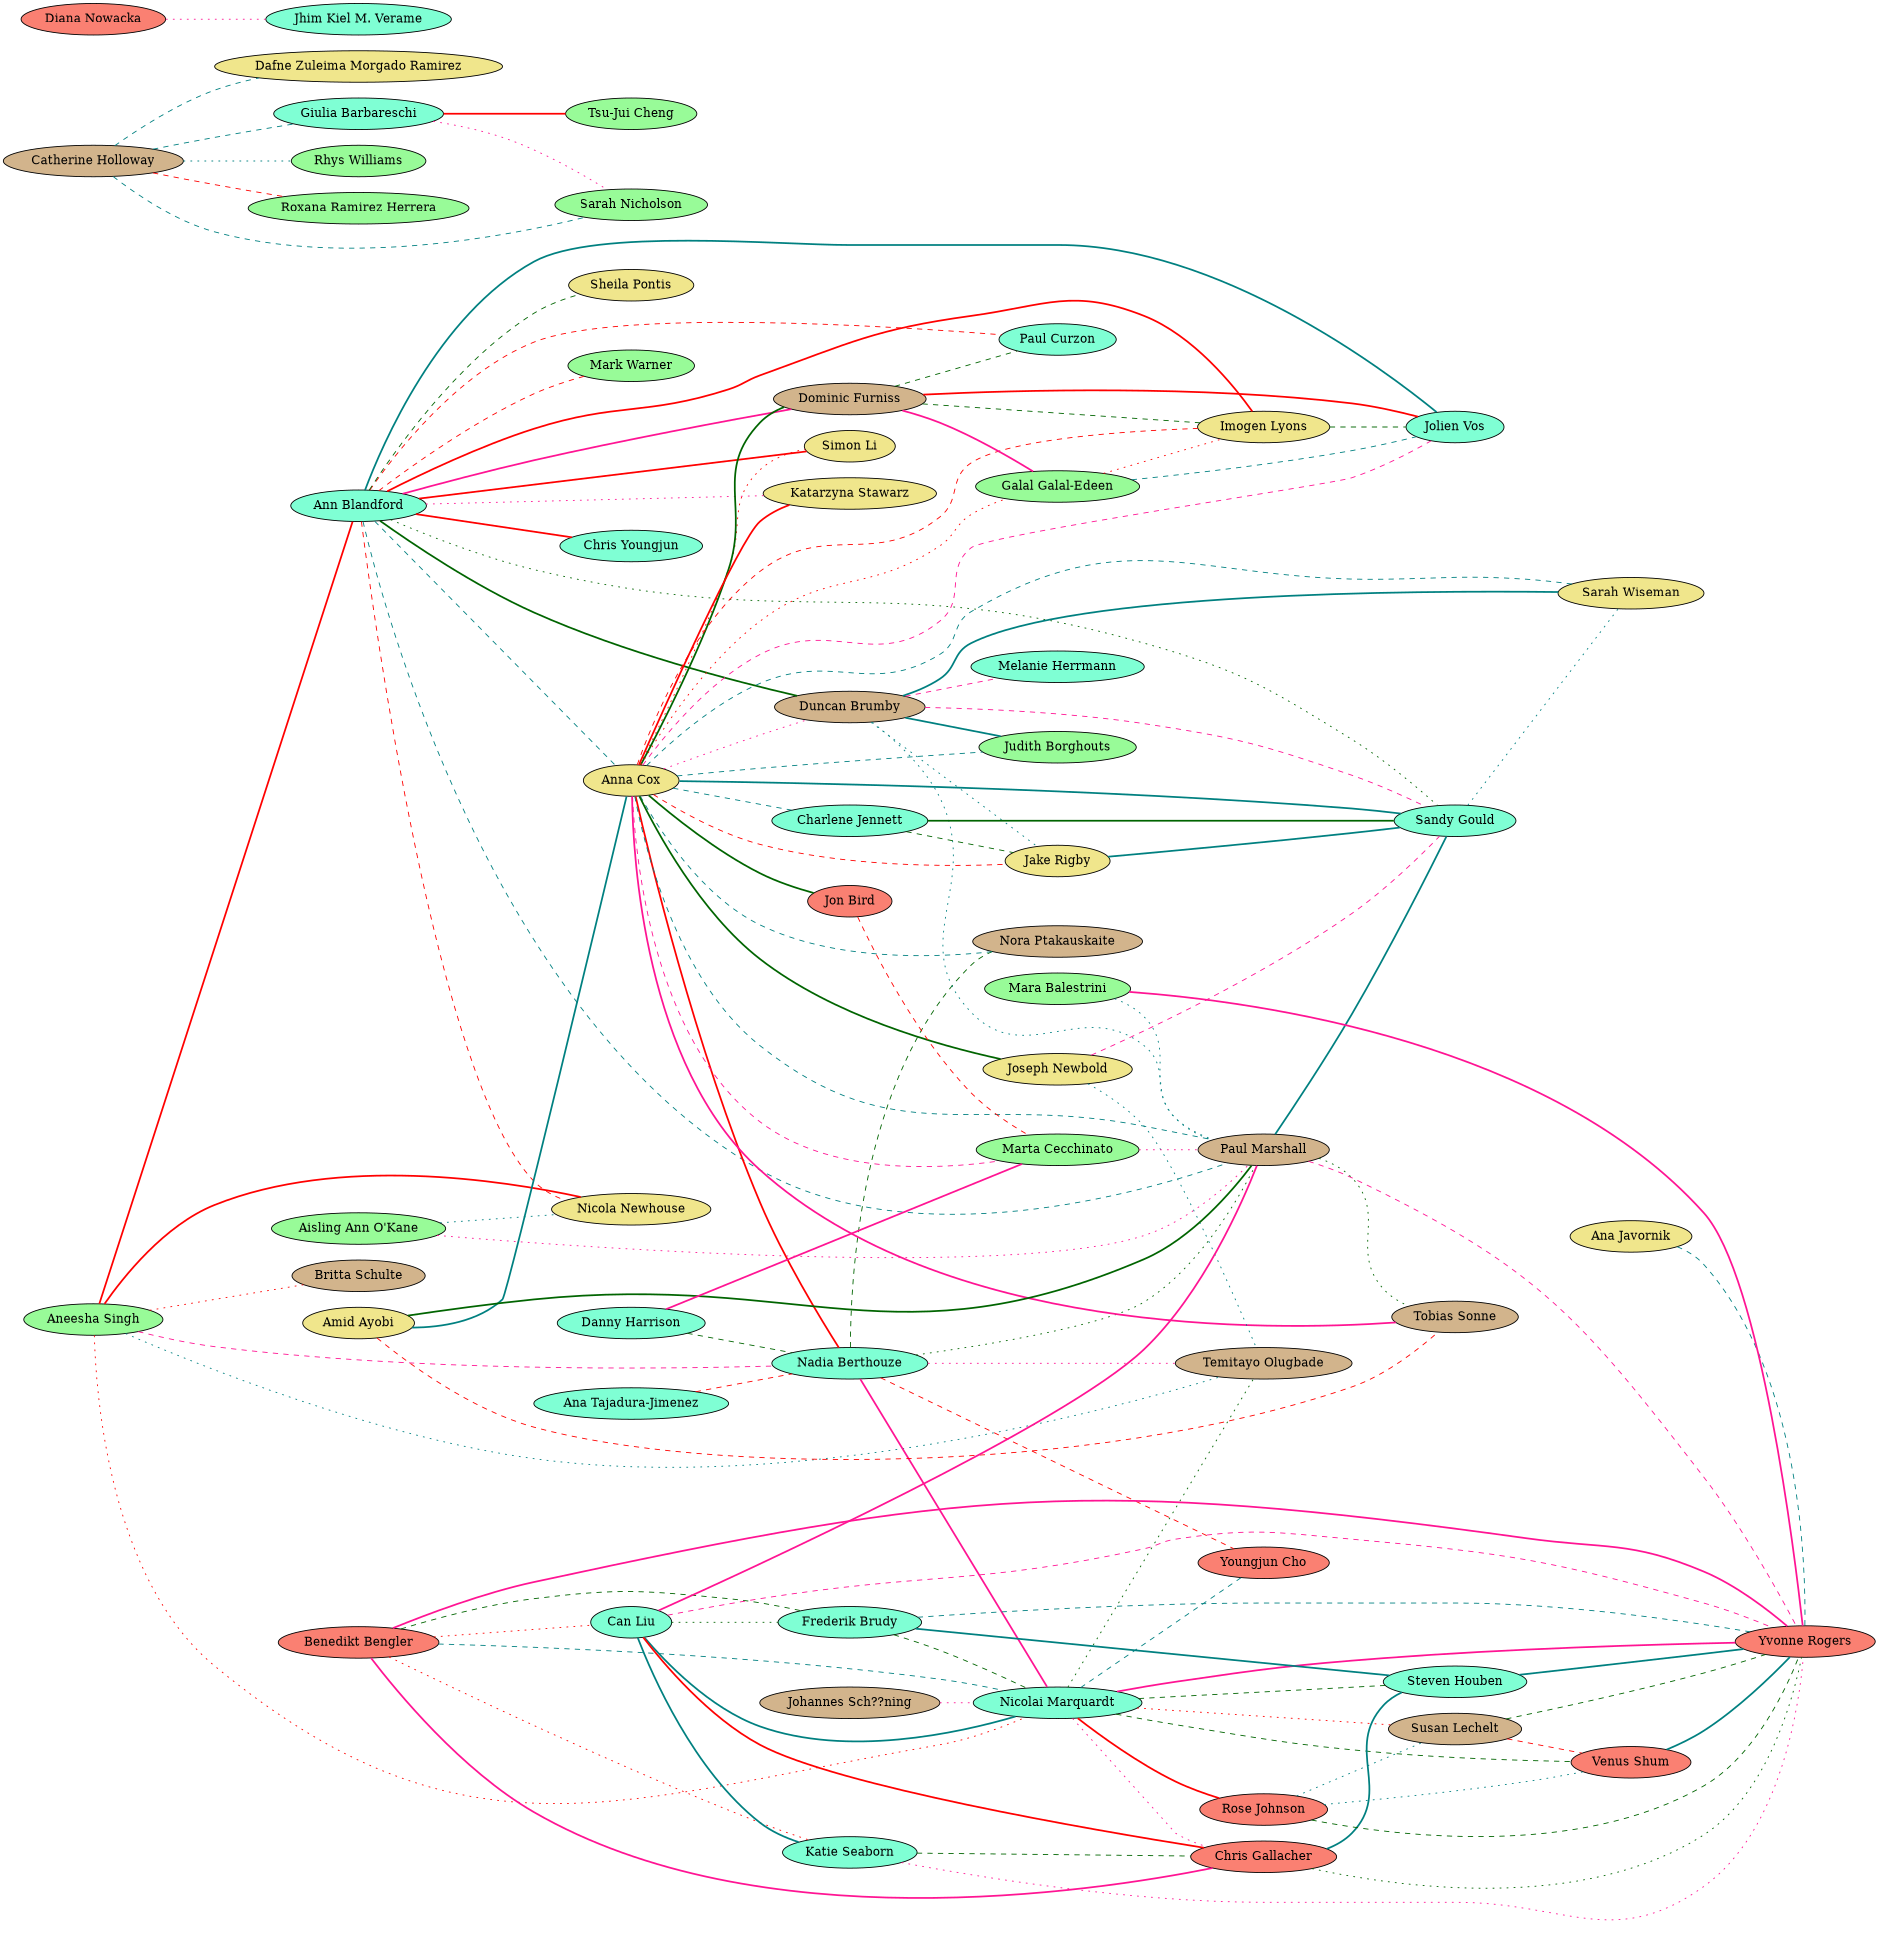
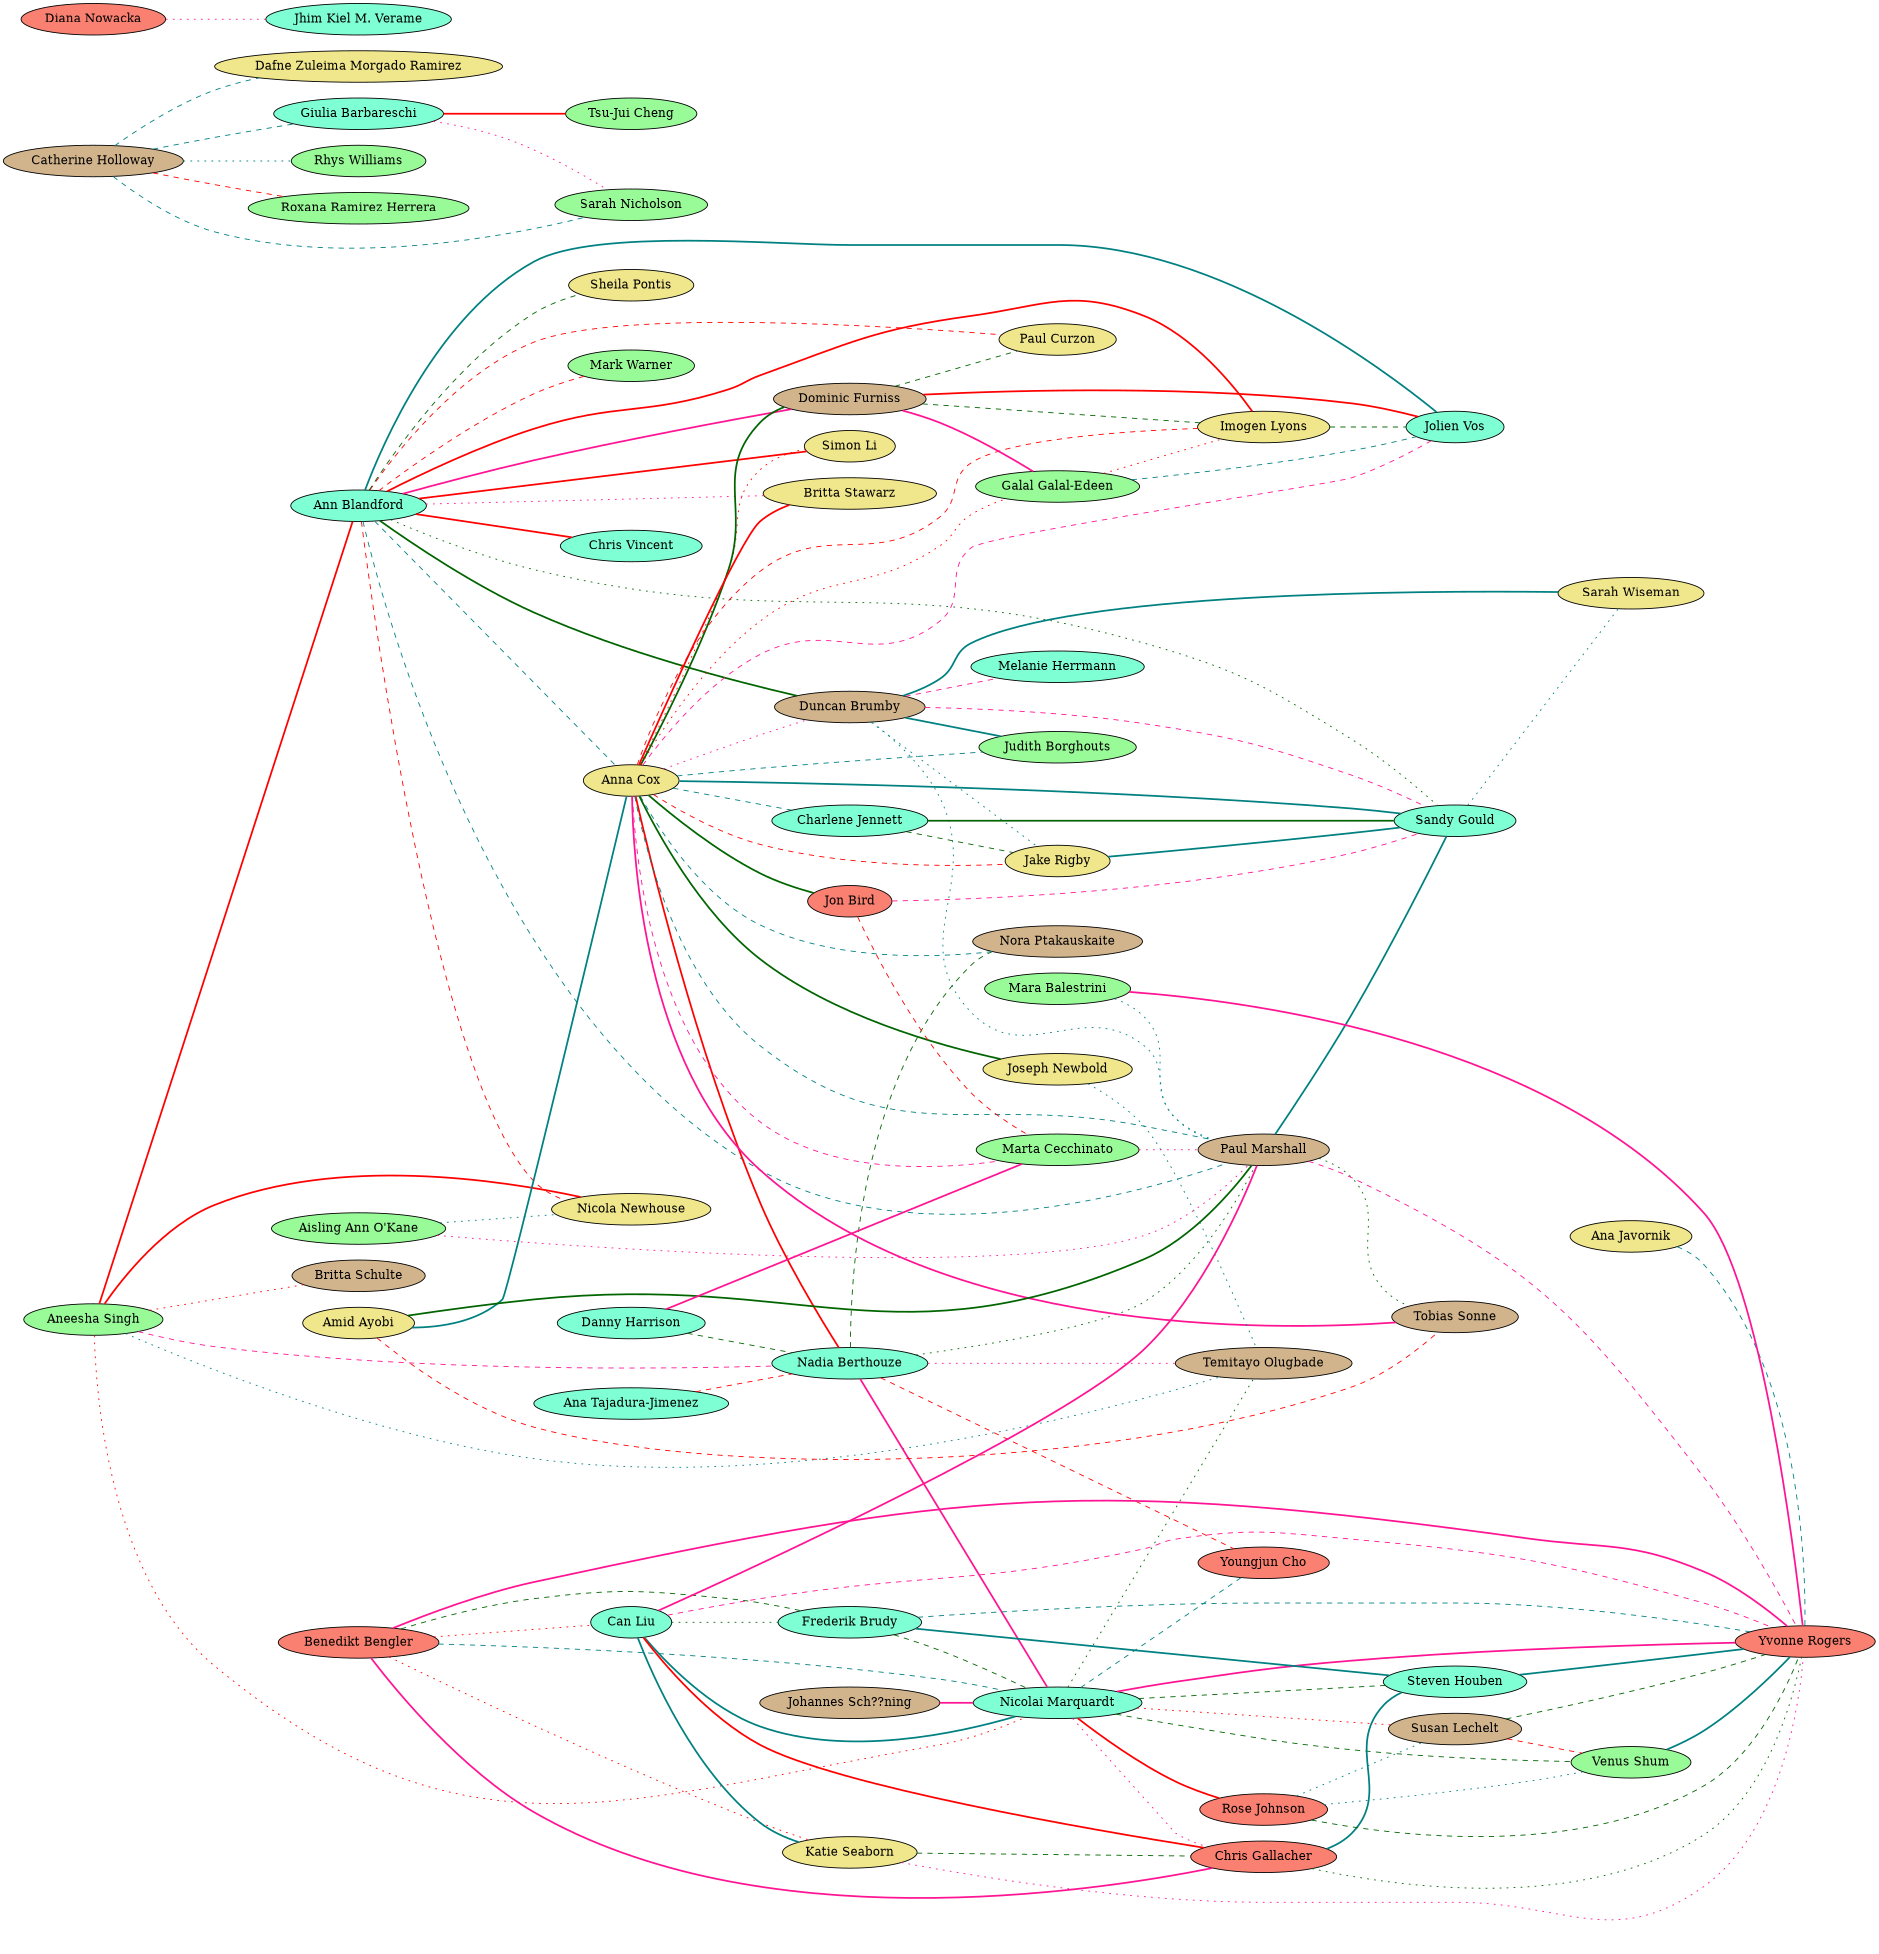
  graph {
    rankdir=LR
    node [fillcolor=aquamarine style=filled]
    edge [color=teal style=dashed]
    "Aneesha Singh" [fillcolor=palegreen]
    "Ann Blandford"
    "Nadia Berthouze"
    "Nicolai Marquardt"
    "Temitayo Olugbade" [fillcolor=tan]
    "Britta Schulte" [fillcolor=tan]
    "Nicola Newhouse" [fillcolor=khaki]
    "Anna Cox" [fillcolor=khaki]
    "Duncan Brumby" [fillcolor=tan]
    "Mark Warner" [fillcolor=palegreen]
-   "Paul Curzon"
+   "Paul Curzon" [fillcolor=khaki]
    "Paul Marshall" [fillcolor=tan]
    "Sandy Gould"
    "Simon Li" [fillcolor=khaki]
-   "Chris Vincent" [label="Chris Youngjun"]
+   "Chris Vincent"
    "Dominic Furniss" [fillcolor=tan]
    "Imogen Lyons" [fillcolor=khaki]
    "Jolien Vos"
-   "Katarzyna Stawarz" [fillcolor=khaki]
+   "Katarzyna Stawarz" [fillcolor=khaki label="Britta Stawarz"]
    "Sheila Pontis" [fillcolor=khaki]
    "Nora Ptakauskaite" [fillcolor=tan]
    "Youngjun Cho" [fillcolor=salmon]
    "Yvonne Rogers" [fillcolor=salmon]
    "Susan Lechelt" [fillcolor=tan]
    n25 [fillcolor=salmon label="Chris Gallacher"]
    "Rose Johnson" [fillcolor=salmon]
    "Steven Houben"
-   "Venus Shum" [fillcolor=salmon]
+   "Venus Shum" [fillcolor=palegreen]
    "Joseph Newbold" [fillcolor=khaki]
    "Judith Borghouts" [fillcolor=palegreen]
    "Galal Galal-Edeen" [fillcolor=palegreen]
    "Jon Bird" [fillcolor=salmon]
    "Charlene Jennett"
    "Jake Rigby" [fillcolor=khaki]
    "Marta Cecchinato" [fillcolor=palegreen]
    "Sarah Wiseman" [fillcolor=khaki]
    "Tobias Sonne" [fillcolor=tan]
    "Melanie Herrmann"
    "Catherine Holloway" [fillcolor=tan]
    "Dafne Zuleima Morgado Ramirez" [fillcolor=khaki]
    "Giulia Barbareschi"
    "Rhys Williams" [fillcolor=palegreen]
    "Roxana Ramirez Herrera" [fillcolor=palegreen]
    "Sarah Nicholson" [fillcolor=palegreen]
    "Tsu-Jui Cheng" [fillcolor=palegreen]
    "Amid Ayobi" [fillcolor=khaki]
    "Danny Harrison"
    "Frederik Brudy"
    "Aisling Ann O'Kane" [fillcolor=palegreen]
    "Ana Javornik" [fillcolor=khaki]
    "Ana Tajadura-Jimenez"
    "Johannes Sch??ning" [fillcolor=tan]
    "Benedikt Bengler" [fillcolor=salmon]
    "Can Liu"
-   "Katie Seaborn"
+   "Katie Seaborn" [fillcolor=khaki]
    "Diana Nowacka" [fillcolor=salmon]
    "Jhim Kiel M. Verame"
    "Mara Balestrini" [fillcolor=palegreen]
    "Aneesha Singh" -- "Ann Blandford" [color=red style=bold]
    "Aneesha Singh" -- "Nadia Berthouze" [color=deeppink]
    "Aneesha Singh" -- "Nicolai Marquardt" [color=red style=dotted]
    "Aneesha Singh" -- "Temitayo Olugbade" [style=dotted]
    "Aneesha Singh" -- "Britta Schulte" [color=red style=dotted]
    "Aneesha Singh" -- "Nicola Newhouse" [color=red style=bold]
    "Ann Blandford" -- "Nicola Newhouse" [color=red]
    "Ann Blandford" -- "Anna Cox"
    "Ann Blandford" -- "Duncan Brumby" [color=darkgreen style=bold]
    "Ann Blandford" -- "Mark Warner" [color=red]
    "Ann Blandford" -- "Paul Curzon" [color=red]
    "Ann Blandford" -- "Paul Marshall"
    "Ann Blandford" -- "Sandy Gould" [color=darkgreen style=dotted]
    "Ann Blandford" -- "Simon Li" [color=red style=bold]
    "Ann Blandford" -- "Chris Vincent" [color=red style=bold]
    "Ann Blandford" -- "Dominic Furniss" [color=deeppink style=bold]
    "Ann Blandford" -- "Imogen Lyons" [color=red style=bold]
    "Ann Blandford" -- "Jolien Vos" [style=bold]
    "Ann Blandford" -- "Katarzyna Stawarz" [color=deeppink style=dotted]
    "Ann Blandford" -- "Sheila Pontis" [color=darkgreen]
    "Nadia Berthouze" -- "Nicolai Marquardt" [color=deeppink style=bold]
    "Nadia Berthouze" -- "Temitayo Olugbade" [color=deeppink style=dotted]
    "Nadia Berthouze" -- "Paul Marshall" [color=darkgreen style=dotted]
    "Nadia Berthouze" -- "Nora Ptakauskaite" [color=darkgreen]
    "Nadia Berthouze" -- "Youngjun Cho" [color=red]
    "Nicolai Marquardt" -- "Temitayo Olugbade" [color=darkgreen style=dotted]
    "Nicolai Marquardt" -- "Youngjun Cho"
    "Nicolai Marquardt" -- "Yvonne Rogers" [color=deeppink style=bold]
    "Nicolai Marquardt" -- "Susan Lechelt" [color=red style=dotted]
    "Nicolai Marquardt" -- n25 [color=deeppink style=dotted]
    "Nicolai Marquardt" -- "Rose Johnson" [color=red style=bold]
    "Nicolai Marquardt" -- "Steven Houben" [color=darkgreen]
    "Nicolai Marquardt" -- "Venus Shum" [color=darkgreen]
    "Anna Cox" -- "Nadia Berthouze" [color=red style=bold]
    "Anna Cox" -- "Duncan Brumby" [color=deeppink style=dotted]
    "Anna Cox" -- "Paul Marshall"
    "Anna Cox" -- "Sandy Gould" [style=bold]
    "Anna Cox" -- "Simon Li" [color=red style=dotted]
    "Anna Cox" -- "Dominic Furniss" [color=darkgreen style=bold]
    "Anna Cox" -- "Imogen Lyons" [color=red]
    "Anna Cox" -- "Jolien Vos" [color=deeppink]
    "Anna Cox" -- "Katarzyna Stawarz" [color=red style=bold]
    "Anna Cox" -- "Nora Ptakauskaite"
    "Anna Cox" -- "Joseph Newbold" [color=darkgreen style=bold]
    "Anna Cox" -- "Judith Borghouts"
    "Anna Cox" -- "Galal Galal-Edeen" [color=red style=dotted]
    "Anna Cox" -- "Jon Bird" [color=darkgreen style=bold]
    "Anna Cox" -- "Charlene Jennett"
    "Anna Cox" -- "Jake Rigby" [color=red]
    "Anna Cox" -- "Marta Cecchinato" [color=deeppink]
-   "Anna Cox" -- "Sarah Wiseman"
    "Anna Cox" -- "Tobias Sonne" [color=deeppink style=bold]
    "Duncan Brumby" -- "Paul Marshall" [style=dotted]
    "Duncan Brumby" -- "Sandy Gould" [color=deeppink]
    "Duncan Brumby" -- "Judith Borghouts" [style=bold]
    "Duncan Brumby" -- "Jake Rigby" [style=dotted]
    "Duncan Brumby" -- "Sarah Wiseman" [style=bold]
    "Duncan Brumby" -- "Melanie Herrmann" [color=deeppink]
    "Paul Marshall" -- "Sandy Gould" [style=bold]
    "Paul Marshall" -- "Yvonne Rogers" [color=deeppink]
    "Paul Marshall" -- "Tobias Sonne" [color=darkgreen style=dotted]
    "Sandy Gould" -- "Sarah Wiseman" [style=dotted]
    "Dominic Furniss" -- "Paul Curzon" [color=darkgreen]
    "Dominic Furniss" -- "Imogen Lyons" [color=darkgreen]
    "Dominic Furniss" -- "Jolien Vos" [color=red style=bold]
    "Dominic Furniss" -- "Galal Galal-Edeen" [color=deeppink style=bold]
    "Imogen Lyons" -- "Jolien Vos" [color=darkgreen]
    "Susan Lechelt" -- "Yvonne Rogers" [color=darkgreen]
    "Susan Lechelt" -- "Venus Shum" [color=red]
    n25 -- "Yvonne Rogers" [color=darkgreen style=dotted]
    n25 -- "Steven Houben" [style=bold]
    "Rose Johnson" -- "Yvonne Rogers" [color=darkgreen]
    "Rose Johnson" -- "Susan Lechelt" [style=dotted]
    "Rose Johnson" -- "Venus Shum" [style=dotted]
    "Steven Houben" -- "Yvonne Rogers" [style=bold]
    "Venus Shum" -- "Yvonne Rogers" [style=bold]
    "Joseph Newbold" -- "Temitayo Olugbade" [style=dotted]
-   "Joseph Newbold" -- "Sandy Gould" [color=deeppink]
+   "Jon Bird" -- "Sandy Gould" [color=deeppink]
    "Galal Galal-Edeen" -- "Imogen Lyons" [color=red style=dotted]
    "Galal Galal-Edeen" -- "Jolien Vos"
    "Jon Bird" -- "Marta Cecchinato" [color=red]
    "Charlene Jennett" -- "Sandy Gould" [color=darkgreen style=bold]
    "Charlene Jennett" -- "Jake Rigby" [color=darkgreen]
    "Jake Rigby" -- "Sandy Gould" [style=bold]
    "Marta Cecchinato" -- "Paul Marshall" [color=deeppink style=dotted]
    "Catherine Holloway" -- "Dafne Zuleima Morgado Ramirez"
    "Catherine Holloway" -- "Giulia Barbareschi"
    "Catherine Holloway" -- "Rhys Williams" [style=dotted]
    "Catherine Holloway" -- "Roxana Ramirez Herrera" [color=red]
    "Catherine Holloway" -- "Sarah Nicholson"
    "Giulia Barbareschi" -- "Sarah Nicholson" [color=deeppink style=dotted]
    "Giulia Barbareschi" -- "Tsu-Jui Cheng" [color=red style=bold]
    "Amid Ayobi" -- "Anna Cox" [style=bold]
    "Amid Ayobi" -- "Paul Marshall" [color=darkgreen style=bold]
    "Amid Ayobi" -- "Tobias Sonne" [color=red]
    "Danny Harrison" -- "Nadia Berthouze" [color=darkgreen]
    "Danny Harrison" -- "Marta Cecchinato" [color=deeppink style=bold]
    "Frederik Brudy" -- "Nicolai Marquardt" [color=darkgreen]
    "Frederik Brudy" -- "Yvonne Rogers"
    "Frederik Brudy" -- "Steven Houben" [style=bold]
    "Aisling Ann O'Kane" -- "Nicola Newhouse" [style=dotted]
    "Aisling Ann O'Kane" -- "Paul Marshall" [color=deeppink style=dotted]
    "Ana Javornik" -- "Yvonne Rogers"
    "Ana Tajadura-Jimenez" -- "Nadia Berthouze" [color=red]
-   "Johannes Sch??ning" -- "Nicolai Marquardt" [color=deeppink style=dotted]
+   "Johannes Sch??ning" -- "Nicolai Marquardt" [color=deeppink style=bold]
    "Benedikt Bengler" -- "Nicolai Marquardt"
    "Benedikt Bengler" -- "Yvonne Rogers" [color=deeppink style=bold]
    "Benedikt Bengler" -- n25 [color=deeppink style=bold]
    "Benedikt Bengler" -- "Frederik Brudy" [color=darkgreen]
    "Benedikt Bengler" -- "Can Liu" [color=red style=dotted]
    "Benedikt Bengler" -- "Katie Seaborn" [color=red style=dotted]
    "Can Liu" -- "Nicolai Marquardt" [style=bold]
    "Can Liu" -- "Paul Marshall" [color=deeppink style=bold]
    "Can Liu" -- "Yvonne Rogers" [color=deeppink]
    "Can Liu" -- n25 [color=red style=bold]
    "Can Liu" -- "Frederik Brudy" [color=darkgreen style=dotted]
    "Can Liu" -- "Katie Seaborn" [style=bold]
    "Katie Seaborn" -- "Yvonne Rogers" [color=deeppink style=dotted]
    "Katie Seaborn" -- n25 [color=darkgreen]
    "Diana Nowacka" -- "Jhim Kiel M. Verame" [color=deeppink style=dotted]
    "Mara Balestrini" -- "Paul Marshall" [style=dotted]
    "Mara Balestrini" -- "Yvonne Rogers" [color=deeppink style=bold]
  }
